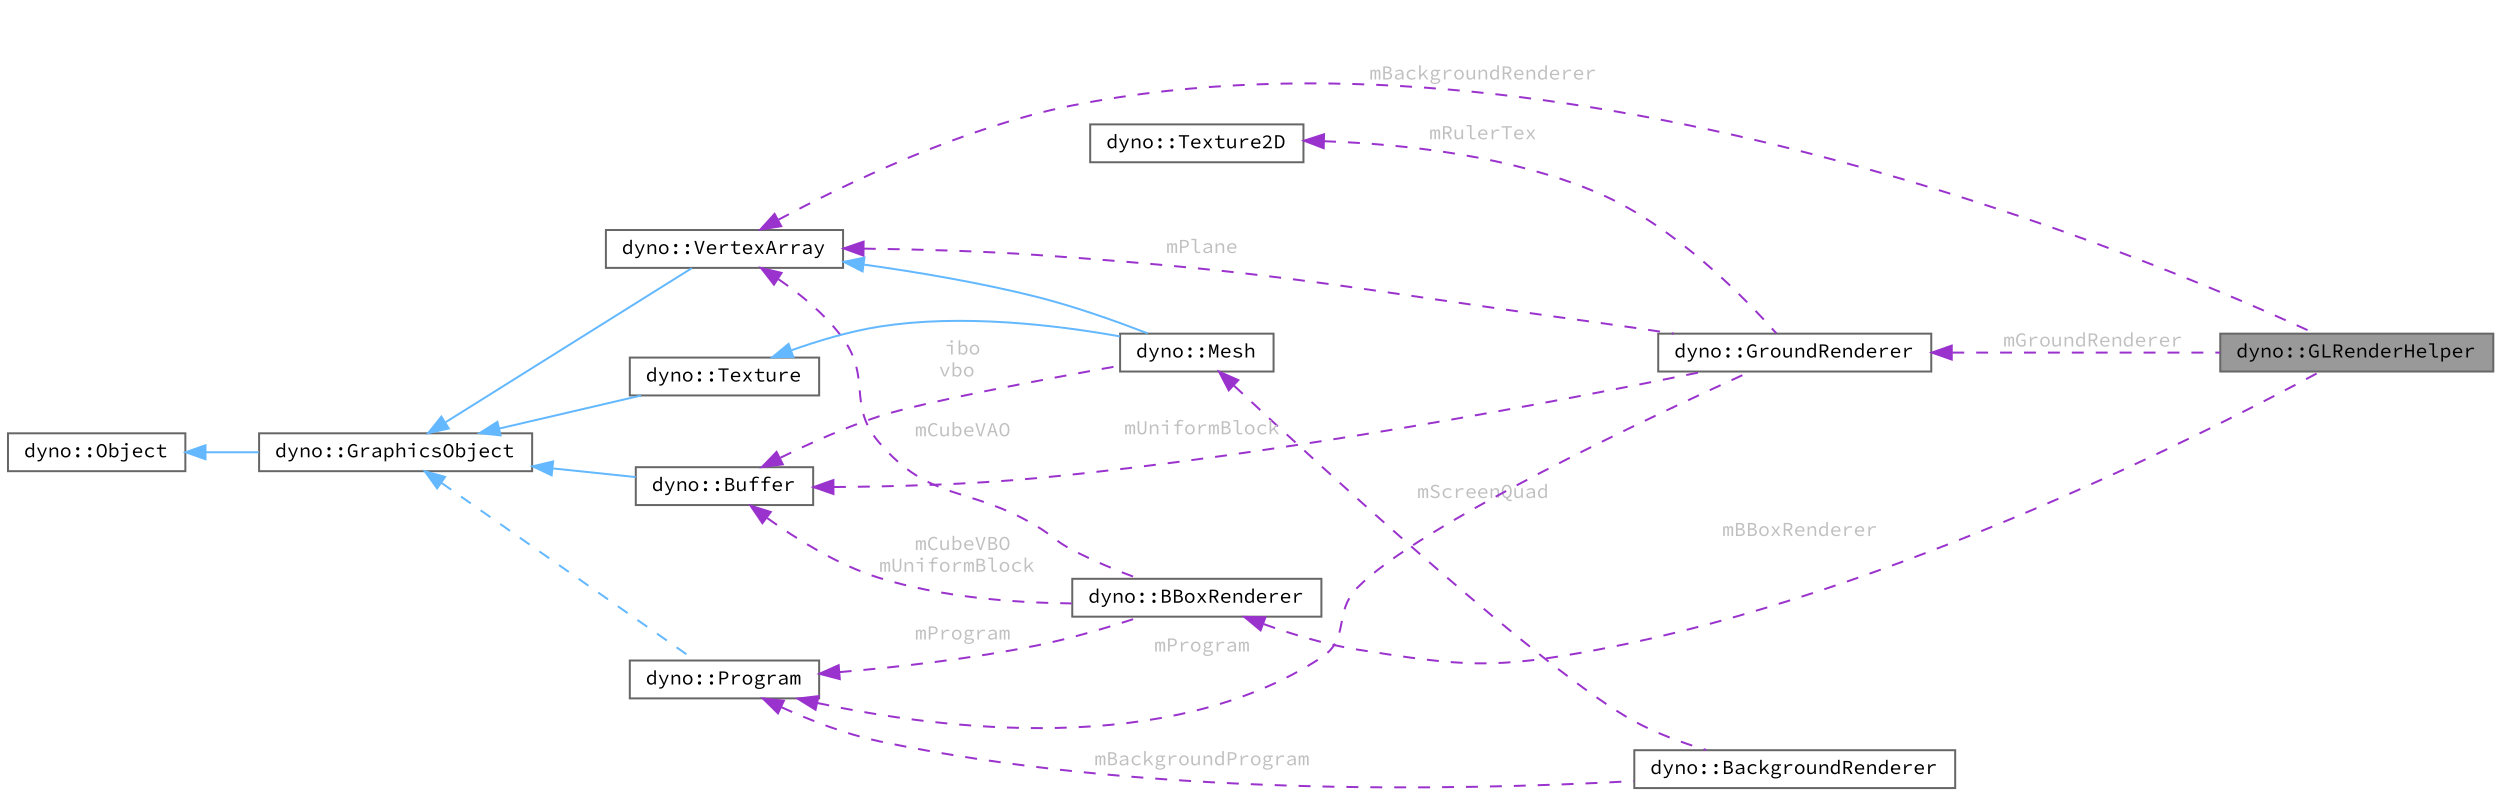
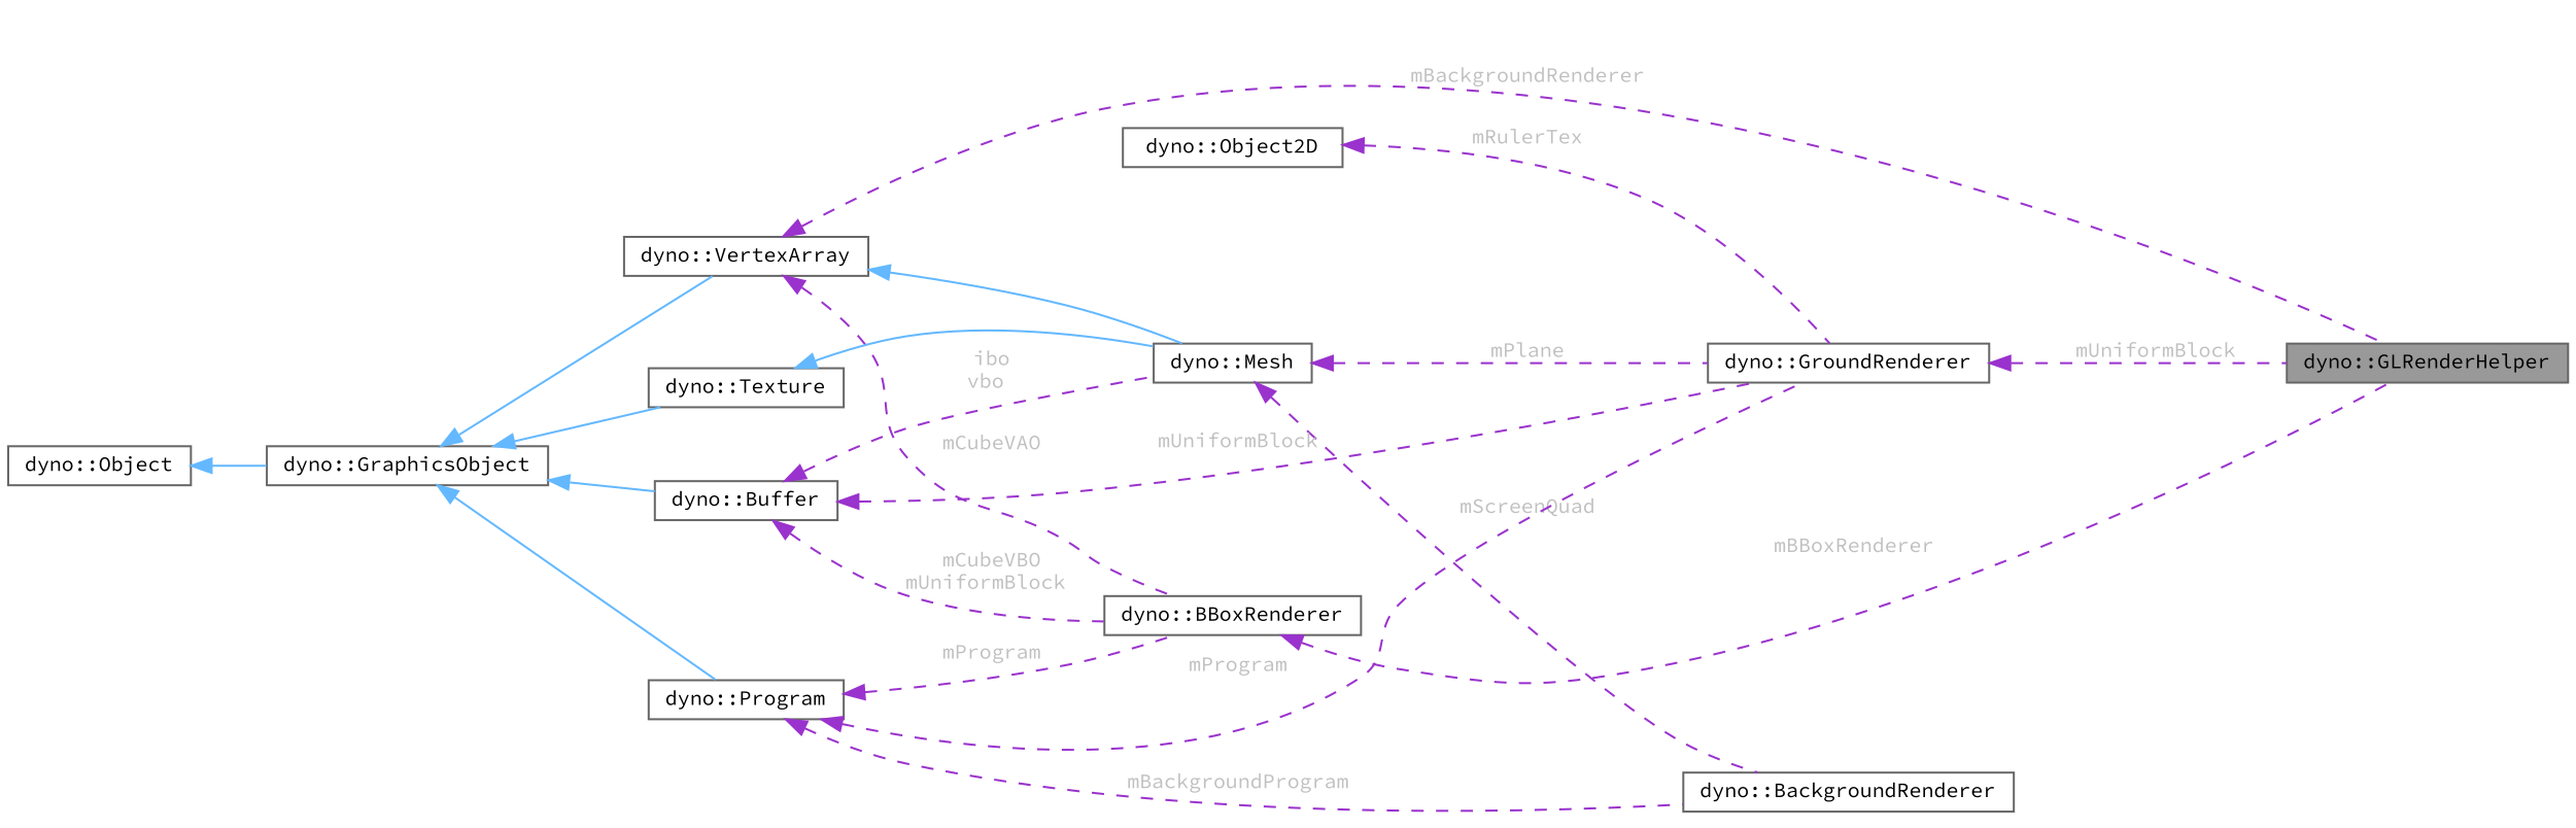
  digraph {
    fontname="Source Code Pro"
    rankdir=LR
    node [color=gray40 fillcolor=white fontname="Source Code Pro" fontsize=10 shape=box style=filled]
    edge [color=darkorchid3 dir=back fontcolor=grey fontname="Source Code Pro" fontsize=10 labelfontname=Helvetica labelfontsize=10 style=dashed]
    n1 [fillcolor=grey60 fontcolor=black height=0.2 label="dyno::GLRenderHelper" width=0.4]
    n2 [height=0.2 label="dyno::BBoxRenderer" width=0.4]
    n3 [height=0.2 label="dyno::VertexArray" width=0.4]
    n4 [height=0.2 label="dyno::Mesh" width=0.4]
    n5 [height=0.2 label="dyno::GroundRenderer" width=0.4]
    n6 [height=0.2 label="dyno::BackgroundRenderer" width=0.4]
    n7 [height=0.2 label="dyno::GraphicsObject" width=0.4]
    n8 [height=0.2 label="dyno::Buffer" width=0.4]
    n9 [height=0.2 label="dyno::Program" width=0.4]
    n10 [height=0.2 label="dyno::Texture" width=0.4]
    n11 [height=0.2 label="dyno::Object" width=0.4]
-   n12 [height=0.2 label="dyno::Texture2D" width=0.4]
+   n12 [height=0.2 label="dyno::Object2D" width=0.4]
    n2 -> n1 [label=" mBBoxRenderer"]
    n3 -> n1 [label=" mBackgroundRenderer"]
    n3 -> n2 [label=" mCubeVAO"]
    n3 -> n4 [color=steelblue1 style=solid fontcolor=""]
-   n3 -> n5 [label=" mPlane"]
+   n4 -> n5 [label=" mPlane"]
    n4 -> n6 [label=" mScreenQuad"]
-   n5 -> n1 [label=" mGroundRenderer"]
+   n5 -> n1 [label=" mUniformBlock"]
    n7 -> n3 [color=steelblue1 style=solid fontcolor=""]
    n7 -> n8 [color=steelblue1 style=solid fontcolor=""]
-   n7 -> n9 [color=steelblue1 fontcolor=""]
+   n7 -> n9 [color=steelblue1 style=solid fontcolor=""]
    n7 -> n10 [color=steelblue1 style=solid fontcolor=""]
    n8 -> n2 [label=" mCubeVBO\nmUniformBlock"]
    n8 -> n4 [label=" ibo\nvbo"]
    n8 -> n5 [label=" mUniformBlock"]
    n9 -> n2 [label=" mProgram"]
    n9 -> n5 [label=" mProgram"]
    n9 -> n6 [label=" mBackgroundProgram"]
    n10 -> n4 [color=steelblue1 style=solid fontcolor=""]
    n11 -> n7 [color=steelblue1 style=solid fontcolor=""]
    n12 -> n5 [label=" mRulerTex"]
  }
